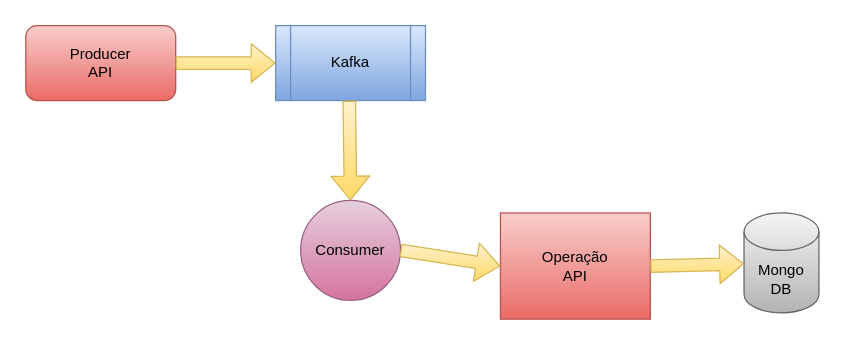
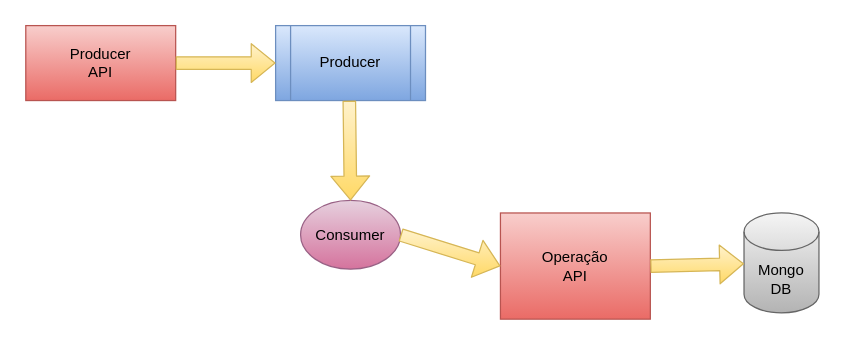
  <mxCell id="0" />
  <mxCell id="1" parent="0" />
- <mxCell id="2" value="Producer&lt;br&gt;API" style="whiteSpace=wrap;html=1;gradientColor=#ea6b66;fillColor=#f8cecc;strokeColor=#b85450;rounded=1;" vertex="1" parent="1"><mxGeometry x="20" y="20" width="120" height="60" as="geometry" /></mxCell>
- <mxCell id="3" value="Kafka" style="shape=process;whiteSpace=wrap;html=1;backgroundOutline=1;gradientColor=#7ea6e0;fillColor=#dae8fc;strokeColor=#6c8ebf;" vertex="1" parent="1"><mxGeometry x="220" y="20" width="120" height="60" as="geometry" /></mxCell>
+ <mxCell id="2" value="Producer&lt;br&gt;API" style="rounded=0;whiteSpace=wrap;html=1;gradientColor=#ea6b66;fillColor=#f8cecc;strokeColor=#b85450;" vertex="1" parent="1"><mxGeometry x="20" y="20" width="120" height="60" as="geometry" /></mxCell>
+ <mxCell id="3" value="Producer" style="shape=process;whiteSpace=wrap;html=1;backgroundOutline=1;gradientColor=#7ea6e0;fillColor=#dae8fc;strokeColor=#6c8ebf;" vertex="1" parent="1"><mxGeometry x="220" y="20" width="120" height="60" as="geometry" /></mxCell>
  <mxCell id="4" value="" style="shape=flexArrow;endArrow=classic;html=1;exitX=1;exitY=0.5;exitDx=0;exitDy=0;entryX=0;entryY=0.5;entryDx=0;entryDy=0;gradientColor=#ffd966;fillColor=#fff2cc;strokeColor=#d6b656;" edge="1" parent="1" source="2" target="3"><mxGeometry width="50" height="50" relative="1" as="geometry"><mxPoint x="370" y="250" as="sourcePoint" /><mxPoint x="420" y="200" as="targetPoint" /></mxGeometry></mxCell>
- <mxCell id="5" value="Consumer" style="ellipse;whiteSpace=wrap;html=1;aspect=fixed;gradientColor=#d5739d;fillColor=#e6d0de;strokeColor=#996185;" vertex="1" parent="1"><mxGeometry x="240" y="160" width="80" height="80" as="geometry" /></mxCell>
+ <mxCell id="5" value="Consumer" style="ellipse;whiteSpace=wrap;html=1;aspect=fixed;gradientColor=#d5739d;fillColor=#e6d0de;strokeColor=#996185;" vertex="1" parent="1"><mxGeometry x="240" y="160" width="80" height="55" as="geometry" /></mxCell>
  <mxCell id="6" value="" style="shape=flexArrow;endArrow=classic;html=1;gradientColor=#ffd966;fillColor=#fff2cc;strokeColor=#d6b656;entryX=0.5;entryY=0;entryDx=0;entryDy=0;" edge="1" parent="1" target="5"><mxGeometry width="50" height="50" relative="1" as="geometry"><mxPoint x="279" y="80" as="sourcePoint" /><mxPoint x="278.364" y="150.002" as="targetPoint" /></mxGeometry></mxCell>
  <mxCell id="7" value="Operação&lt;br&gt;API" style="rounded=0;whiteSpace=wrap;html=1;gradientColor=#ea6b66;fillColor=#f8cecc;strokeColor=#b85450;" vertex="1" parent="1"><mxGeometry x="400" y="170" width="120" height="85" as="geometry" /></mxCell>
  <mxCell id="8" value="" style="shape=flexArrow;endArrow=classic;html=1;exitX=1;exitY=0.5;exitDx=0;exitDy=0;entryX=0;entryY=0.5;entryDx=0;entryDy=0;gradientColor=#ffd966;fillColor=#fff2cc;strokeColor=#d6b656;" edge="1" parent="1" source="5" target="7"><mxGeometry width="50" height="50" relative="1" as="geometry"><mxPoint x="370" y="250" as="sourcePoint" /><mxPoint x="390" y="200" as="targetPoint" /></mxGeometry></mxCell>
  <mxCell id="9" value="Mongo&lt;br&gt;DB" style="shape=cylinder3;whiteSpace=wrap;html=1;boundedLbl=1;backgroundOutline=1;size=15;gradientColor=#b3b3b3;fillColor=#f5f5f5;strokeColor=#666666;" vertex="1" parent="1"><mxGeometry x="595" y="170" width="60" height="80" as="geometry" /></mxCell>
  <mxCell id="10" value="" style="shape=flexArrow;endArrow=classic;html=1;exitX=1;exitY=0.5;exitDx=0;exitDy=0;gradientColor=#ffd966;fillColor=#fff2cc;strokeColor=#d6b656;" edge="1" parent="1" source="7" target="9"><mxGeometry width="50" height="50" relative="1" as="geometry"><mxPoint x="370" y="240" as="sourcePoint" /><mxPoint x="420" y="190" as="targetPoint" /></mxGeometry></mxCell>
